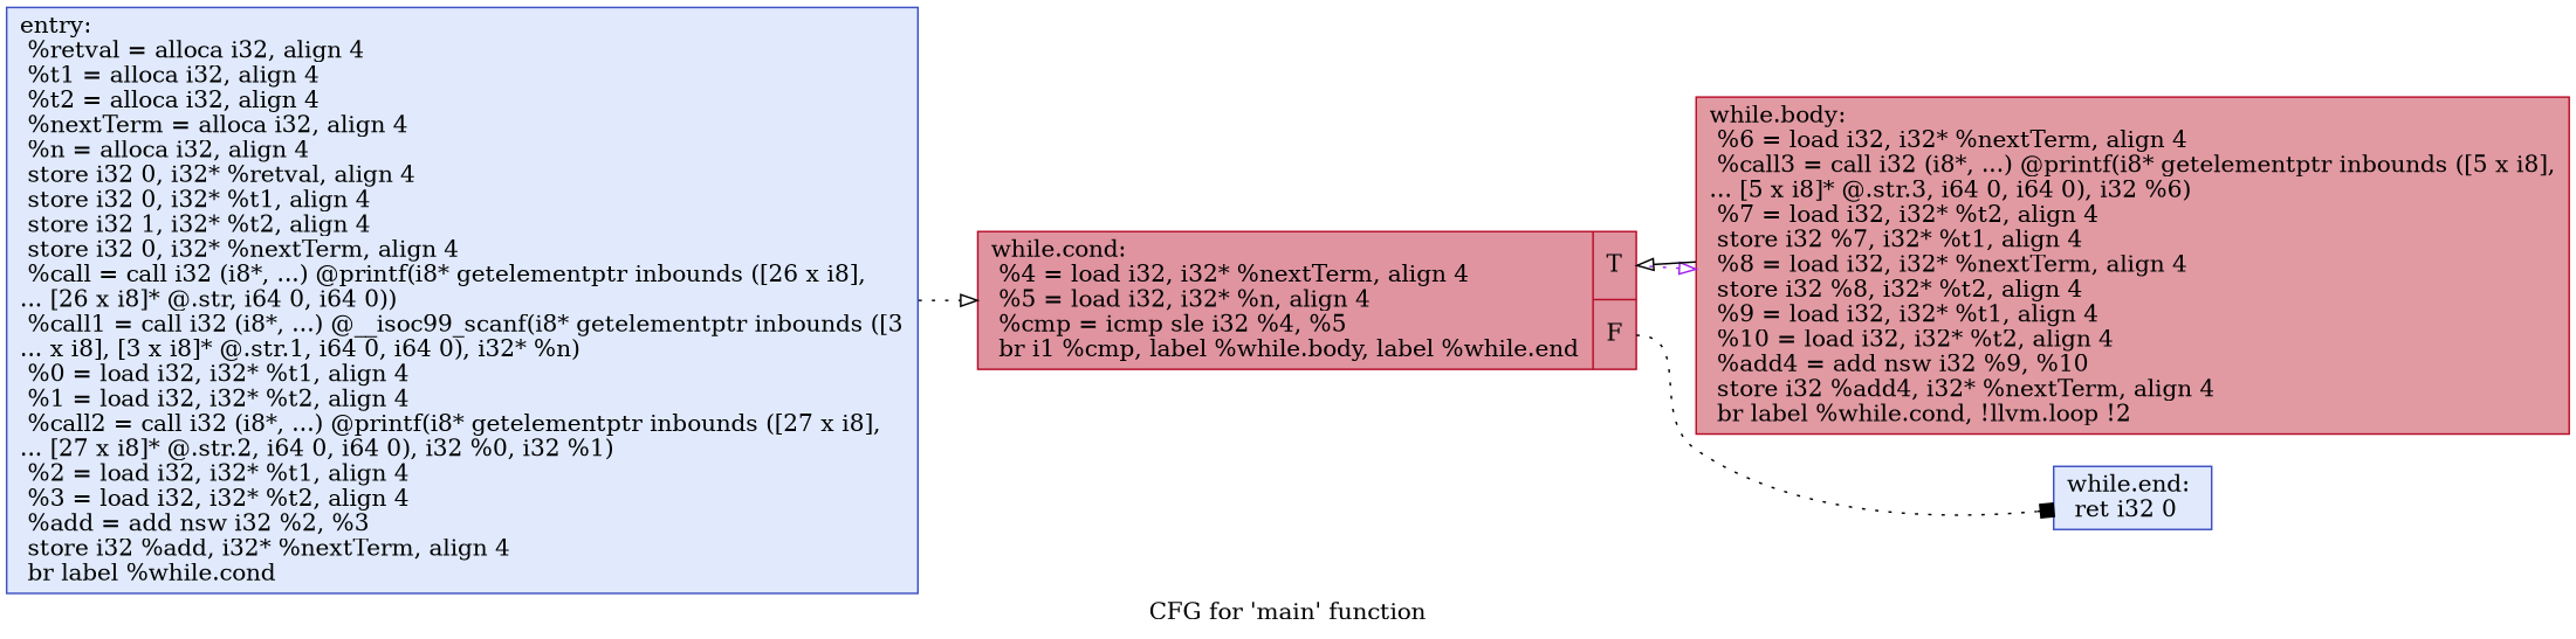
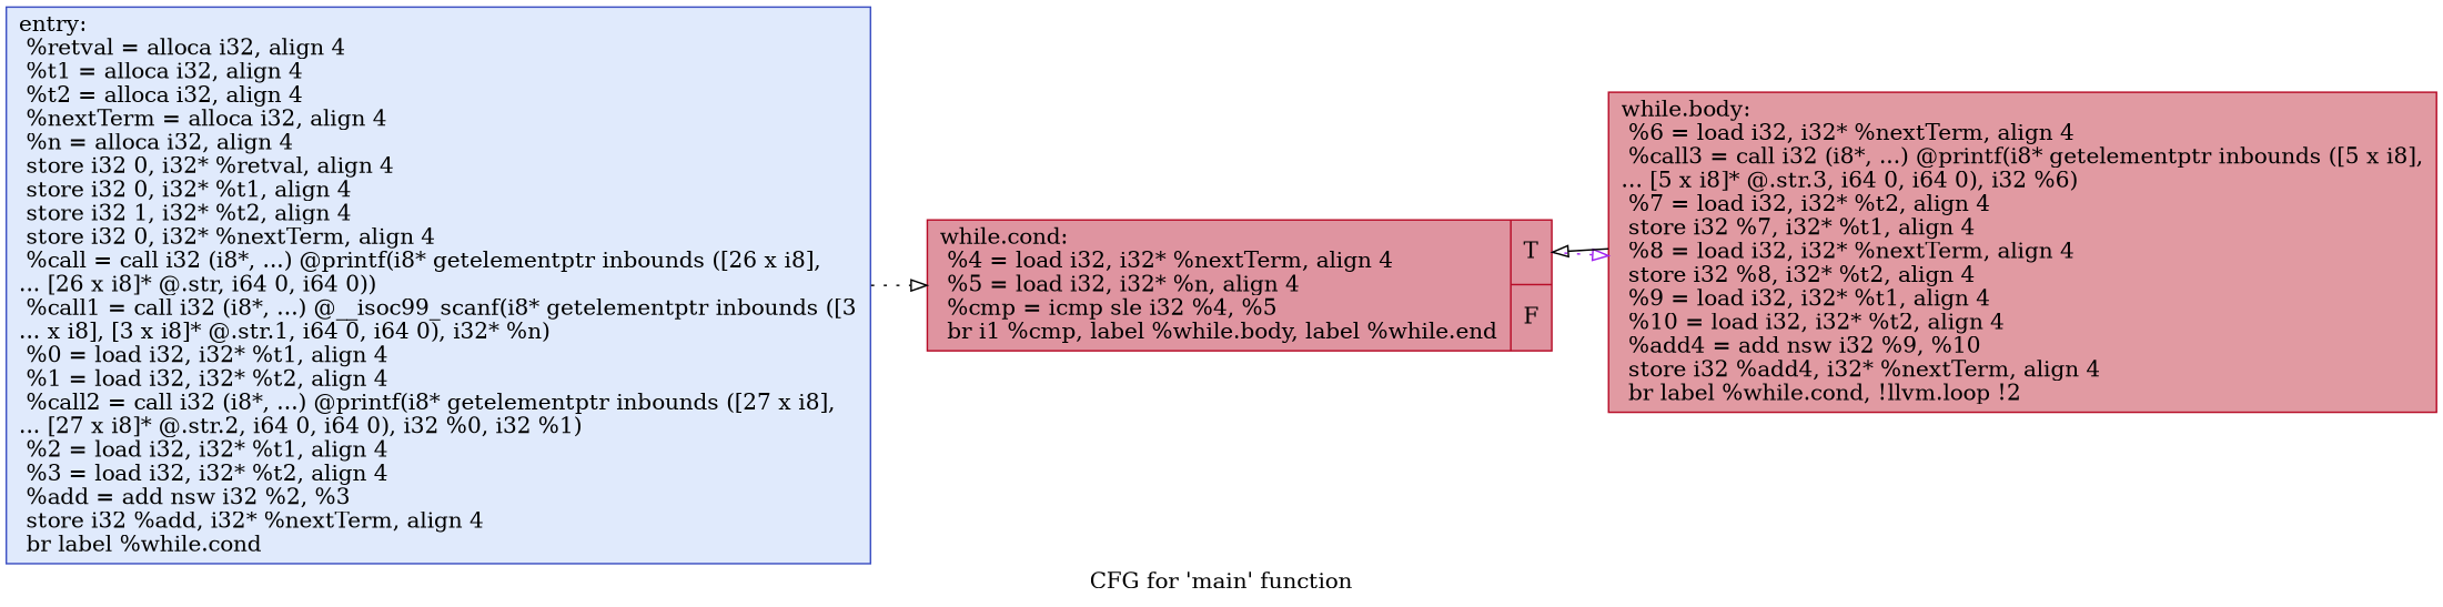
  digraph {
    label="CFG for 'main' function"
    rankdir=LR
    node [color="#3d50c3ff" fillcolor="#b9d0f970" shape=record style=filled]
    edge [color=black style=dotted arrowhead=onormal]
    n1 [label="{entry:\l  %retval = alloca i32, align 4\l  %t1 = alloca i32, align 4\l  %t2 = alloca i32, align 4\l  %nextTerm = alloca i32, align 4\l  %n = alloca i32, align 4\l  store i32 0, i32* %retval, align 4\l  store i32 0, i32* %t1, align 4\l  store i32 1, i32* %t2, align 4\l  store i32 0, i32* %nextTerm, align 4\l  %call = call i32 (i8*, ...) @printf(i8* getelementptr inbounds ([26 x i8],\l... [26 x i8]* @.str, i64 0, i64 0))\l  %call1 = call i32 (i8*, ...) @__isoc99_scanf(i8* getelementptr inbounds ([3\l... x i8], [3 x i8]* @.str.1, i64 0, i64 0), i32* %n)\l  %0 = load i32, i32* %t1, align 4\l  %1 = load i32, i32* %t2, align 4\l  %call2 = call i32 (i8*, ...) @printf(i8* getelementptr inbounds ([27 x i8],\l... [27 x i8]* @.str.2, i64 0, i64 0), i32 %0, i32 %1)\l  %2 = load i32, i32* %t1, align 4\l  %3 = load i32, i32* %t2, align 4\l  %add = add nsw i32 %2, %3\l  store i32 %add, i32* %nextTerm, align 4\l  br label %while.cond\l}"]
    n2 [color="#b70d28ff" fillcolor="#b70d2870" label="{while.cond:                                       \l  %4 = load i32, i32* %nextTerm, align 4\l  %5 = load i32, i32* %n, align 4\l  %cmp = icmp sle i32 %4, %5\l  br i1 %cmp, label %while.body, label %while.end\l|{<s0>T|<s1>F}}"]
    n3 [color="#b70d28ff" fillcolor="#bb1b2c70" label="{while.body:                                       \l  %6 = load i32, i32* %nextTerm, align 4\l  %call3 = call i32 (i8*, ...) @printf(i8* getelementptr inbounds ([5 x i8],\l... [5 x i8]* @.str.3, i64 0, i64 0), i32 %6)\l  %7 = load i32, i32* %t2, align 4\l  store i32 %7, i32* %t1, align 4\l  %8 = load i32, i32* %nextTerm, align 4\l  store i32 %8, i32* %t2, align 4\l  %9 = load i32, i32* %t1, align 4\l  %10 = load i32, i32* %t2, align 4\l  %add4 = add nsw i32 %9, %10\l  store i32 %add4, i32* %nextTerm, align 4\l  br label %while.cond, !llvm.loop !2\l}"]
-   n4 [label="{while.end:                                        \l  ret i32 0\l}"]
    n1 -> n2
    n2 -> n3 [tailport=s0 color=purple]
-   n2 -> n4 [tailport=s1 arrowhead=box]
    n3 -> n2 [style=solid]
  }
